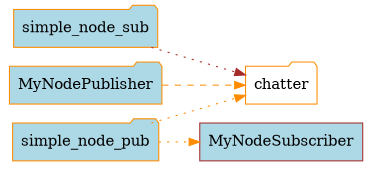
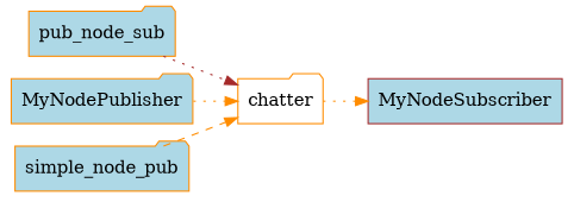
  digraph {
    rankdir=LR
    node [color=darkorange fillcolor=lightblue shape=folder style=filled]
    edge [color=darkorange style=dotted]
    chatter [fillcolor=white]
    MyNodeSubscriber [color=brown shape=box]
-   simple_node_sub
+   simple_node_sub [label=pub_node_sub]
    MyNodePublisher
    simple_node_pub
-   simple_node_pub -> MyNodeSubscriber
+   chatter -> MyNodeSubscriber
    simple_node_sub -> chatter [color=brown]
-   MyNodePublisher -> chatter [style=dashed]
-   simple_node_pub -> chatter
+   MyNodePublisher -> chatter
+   simple_node_pub -> chatter [style=dashed]
  }
